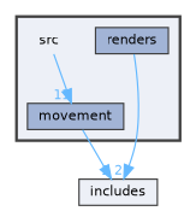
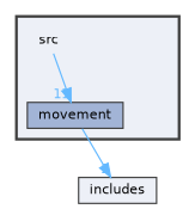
  digraph {
    compound=true
    node [fontname=Helvetica fontsize=10 shape=box color=grey25 fillcolor="#a2b4d6" style=filled]
    edge [color=steelblue1 fontcolor=steelblue1 fontname=Helvetica fontsize=10 headlabel=2 labeldistance=1.5 labelfontname=Helvetica labelfontsize=10]
    n1 [height=0.2 label=src shape=plaintext width=0.4 color="" fillcolor="" style=""]
    n2 [height=0.2 label=movement width=0.4]
-   n3 [height=0.2 label=renders width=0.4]
    n4 [fillcolor="#edf0f7" height=0.2 label=includes width=0.4]
    subgraph cluster_1 {
      bgcolor="#edf0f7"
      fontname=Helvetica
      fontsize=10
      pencolor=grey25
      style="filled,bold"
      n1
      n2
-     n3
    }
    n1 -> n2 [headlabel=11]
    n2 -> n4
-   n3 -> n4
  }
